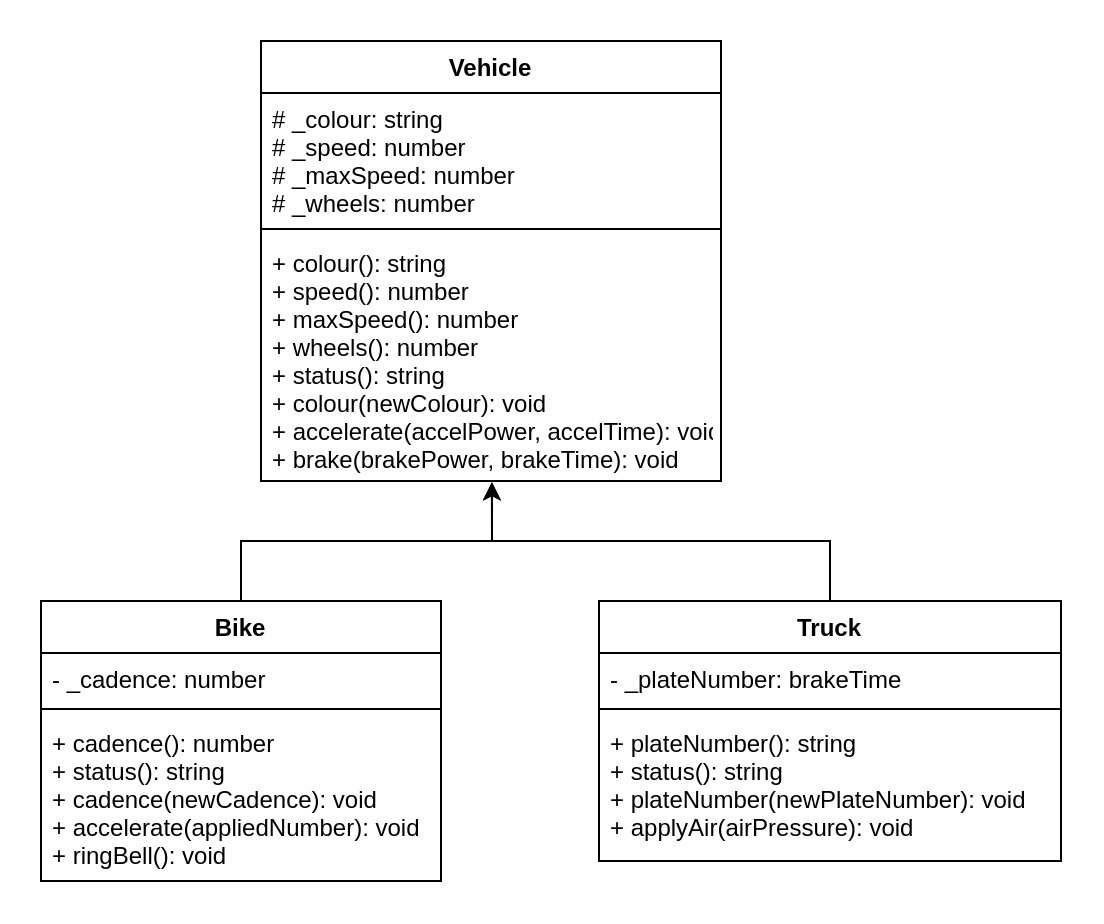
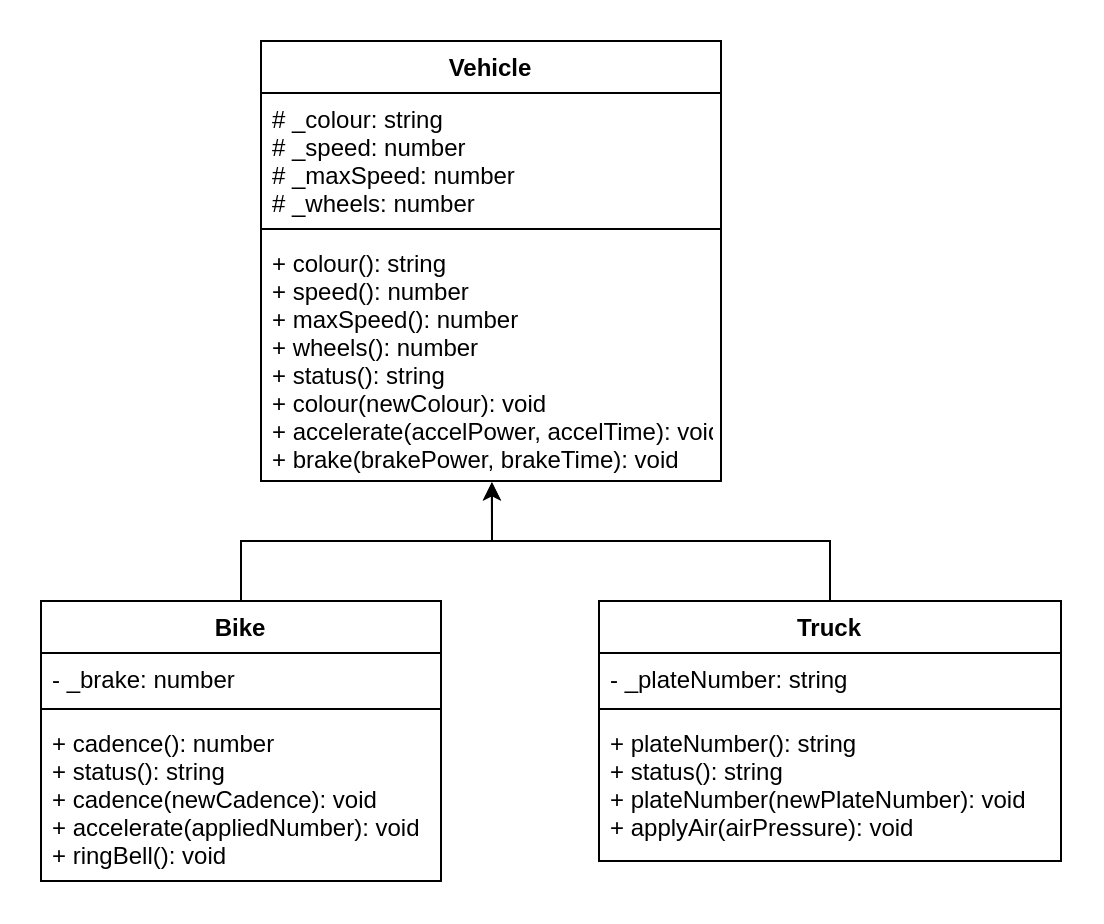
  <mxCell id="0" />
  <mxCell id="1" parent="0" />
  <mxCell id="2" value="Vehicle" style="swimlane;fontStyle=1;align=center;verticalAlign=top;childLayout=stackLayout;horizontal=1;startSize=26;horizontalStack=0;resizeParent=1;resizeParentMax=0;resizeLast=0;collapsible=1;marginBottom=0;" parent="1" vertex="1"><mxGeometry x="130" y="20" width="230" height="220" as="geometry"><mxRectangle x="40" y="40" width="110" height="30" as="alternateBounds" /></mxGeometry></mxCell>
  <mxCell id="3" value="# _colour: string&#10;# _speed: number&#10;# _maxSpeed: number&#10;# _wheels: number" style="text;strokeColor=none;fillColor=none;align=left;verticalAlign=top;spacingLeft=4;spacingRight=4;overflow=hidden;rotatable=0;points=[[0,0.5],[1,0.5]];portConstraint=eastwest;" parent="2" vertex="1"><mxGeometry y="26" width="230" height="64" as="geometry" /></mxCell>
  <mxCell id="4" value="" style="line;strokeWidth=1;fillColor=none;align=left;verticalAlign=middle;spacingTop=-1;spacingLeft=3;spacingRight=3;rotatable=0;labelPosition=right;points=[];portConstraint=eastwest;strokeColor=inherit;" parent="2" vertex="1"><mxGeometry y="90" width="230" height="8" as="geometry" /></mxCell>
  <mxCell id="5" value="+ colour(): string&#10;+ speed(): number&#10;+ maxSpeed(): number&#10;+ wheels(): number&#10;+ status(): string&#10;+ colour(newColour): void&#10;+ accelerate(accelPower, accelTime): void&#10;+ brake(brakePower, brakeTime): void" style="text;strokeColor=none;fillColor=none;align=left;verticalAlign=top;spacingLeft=4;spacingRight=4;overflow=hidden;rotatable=0;points=[[0,0.5],[1,0.5]];portConstraint=eastwest;" parent="2" vertex="1"><mxGeometry y="98" width="230" height="122" as="geometry" /></mxCell>
  <mxCell id="6" style="edgeStyle=orthogonalEdgeStyle;html=1;entryX=0.502;entryY=1.004;entryDx=0;entryDy=0;entryPerimeter=0;rounded=0;" edge="1" parent="1" source="7" target="5"><mxGeometry relative="1" as="geometry" /></mxCell>
  <mxCell id="7" value="Bike" style="swimlane;fontStyle=1;align=center;verticalAlign=top;childLayout=stackLayout;horizontal=1;startSize=26;horizontalStack=0;resizeParent=1;resizeParentMax=0;resizeLast=0;collapsible=1;marginBottom=0;" vertex="1" parent="1"><mxGeometry x="20" y="300" width="200" height="140" as="geometry"><mxRectangle x="40" y="40" width="110" height="30" as="alternateBounds" /></mxGeometry></mxCell>
- <mxCell id="8" value="- _cadence: number" style="text;strokeColor=none;fillColor=none;align=left;verticalAlign=top;spacingLeft=4;spacingRight=4;overflow=hidden;rotatable=0;points=[[0,0.5],[1,0.5]];portConstraint=eastwest;" vertex="1" parent="7"><mxGeometry y="26" width="200" height="24" as="geometry" /></mxCell>
+ <mxCell id="8" value="- _brake: number" style="text;strokeColor=none;fillColor=none;align=left;verticalAlign=top;spacingLeft=4;spacingRight=4;overflow=hidden;rotatable=0;points=[[0,0.5],[1,0.5]];portConstraint=eastwest;" vertex="1" parent="7"><mxGeometry y="26" width="200" height="24" as="geometry" /></mxCell>
  <mxCell id="9" value="" style="line;strokeWidth=1;fillColor=none;align=left;verticalAlign=middle;spacingTop=-1;spacingLeft=3;spacingRight=3;rotatable=0;labelPosition=right;points=[];portConstraint=eastwest;strokeColor=inherit;" vertex="1" parent="7"><mxGeometry y="50" width="200" height="8" as="geometry" /></mxCell>
  <mxCell id="10" value="+ cadence(): number&#10;+ status(): string&#10;+ cadence(newCadence): void&#10;+ accelerate(appliedNumber): void&#10;+ ringBell(): void" style="text;strokeColor=none;fillColor=none;align=left;verticalAlign=top;spacingLeft=4;spacingRight=4;overflow=hidden;rotatable=0;points=[[0,0.5],[1,0.5]];portConstraint=eastwest;" vertex="1" parent="7"><mxGeometry y="58" width="200" height="82" as="geometry" /></mxCell>
  <mxCell id="11" style="edgeStyle=orthogonalEdgeStyle;rounded=0;html=1;entryX=0.502;entryY=1.006;entryDx=0;entryDy=0;entryPerimeter=0;" edge="1" parent="1" source="12" target="5"><mxGeometry relative="1" as="geometry" /></mxCell>
  <mxCell id="12" value="Truck" style="swimlane;fontStyle=1;align=center;verticalAlign=top;childLayout=stackLayout;horizontal=1;startSize=26;horizontalStack=0;resizeParent=1;resizeParentMax=0;resizeLast=0;collapsible=1;marginBottom=0;" vertex="1" parent="1"><mxGeometry x="299" y="300" width="231" height="130" as="geometry"><mxRectangle x="40" y="40" width="110" height="30" as="alternateBounds" /></mxGeometry></mxCell>
- <mxCell id="13" value="- _plateNumber: brakeTime" style="text;strokeColor=none;fillColor=none;align=left;verticalAlign=top;spacingLeft=4;spacingRight=4;overflow=hidden;rotatable=0;points=[[0,0.5],[1,0.5]];portConstraint=eastwest;" vertex="1" parent="12"><mxGeometry y="26" width="231" height="24" as="geometry" /></mxCell>
+ <mxCell id="13" value="- _plateNumber: string" style="text;strokeColor=none;fillColor=none;align=left;verticalAlign=top;spacingLeft=4;spacingRight=4;overflow=hidden;rotatable=0;points=[[0,0.5],[1,0.5]];portConstraint=eastwest;" vertex="1" parent="12"><mxGeometry y="26" width="231" height="24" as="geometry" /></mxCell>
  <mxCell id="14" value="" style="line;strokeWidth=1;fillColor=none;align=left;verticalAlign=middle;spacingTop=-1;spacingLeft=3;spacingRight=3;rotatable=0;labelPosition=right;points=[];portConstraint=eastwest;strokeColor=inherit;" vertex="1" parent="12"><mxGeometry y="50" width="231" height="8" as="geometry" /></mxCell>
  <mxCell id="15" value="+ plateNumber(): string&#10;+ status(): string&#10;+ plateNumber(newPlateNumber): void&#10;+ applyAir(airPressure): void" style="text;strokeColor=none;fillColor=none;align=left;verticalAlign=top;spacingLeft=4;spacingRight=4;overflow=hidden;rotatable=0;points=[[0,0.5],[1,0.5]];portConstraint=eastwest;" vertex="1" parent="12"><mxGeometry y="58" width="231" height="72" as="geometry" /></mxCell>
